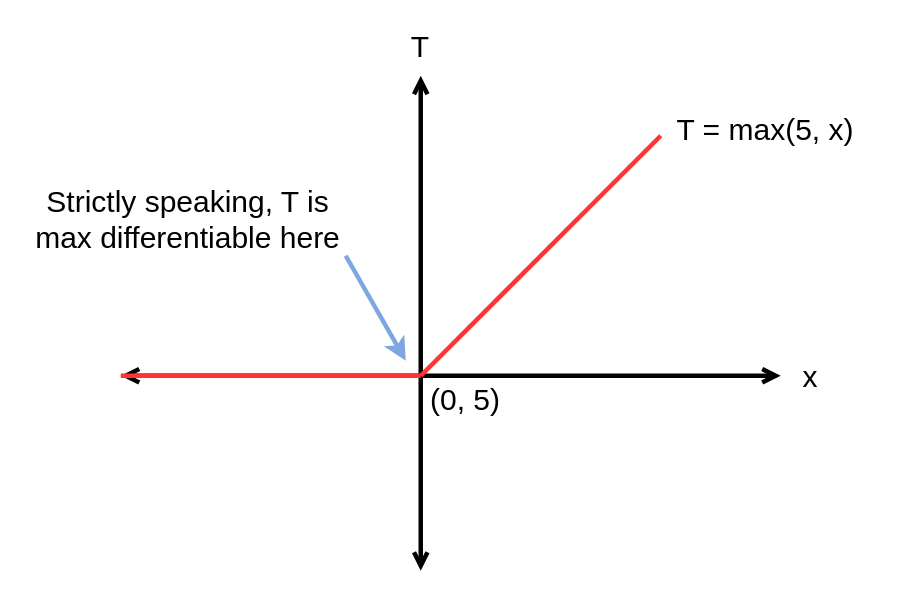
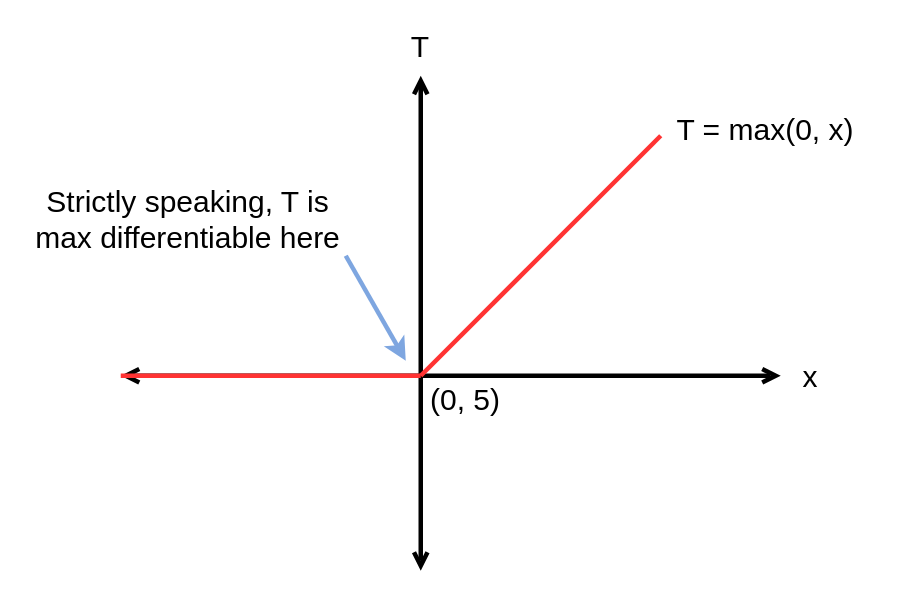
  <mxCell id="0" />
  <mxCell id="1" parent="0" />
  <mxCell id="2" value="" style="endArrow=open;html=1;strokeWidth=3;startArrow=open;startFill=0;endFill=0;" edge="1" parent="1"><mxGeometry width="50" height="50" relative="1" as="geometry"><mxPoint x="280" y="380" as="sourcePoint" /><mxPoint x="280" y="50" as="targetPoint" /></mxGeometry></mxCell>
  <mxCell id="3" value="" style="endArrow=open;html=1;strokeWidth=3;startArrow=open;startFill=0;endFill=0;" edge="1" parent="1"><mxGeometry width="50" height="50" relative="1" as="geometry"><mxPoint x="80" y="250" as="sourcePoint" /><mxPoint x="520" y="250" as="targetPoint" /></mxGeometry></mxCell>
  <mxCell id="4" value="&lt;font style=&quot;font-size: 20px&quot;&gt;T&lt;/font&gt;" style="text;html=1;strokeColor=none;fillColor=none;align=center;verticalAlign=middle;whiteSpace=wrap;rounded=0;" vertex="1" parent="1"><mxGeometry x="260" y="20" width="40" height="20" as="geometry" /></mxCell>
  <mxCell id="5" value="&lt;font style=&quot;font-size: 20px&quot;&gt;x&lt;/font&gt;" style="text;html=1;strokeColor=none;fillColor=none;align=center;verticalAlign=middle;whiteSpace=wrap;rounded=0;" vertex="1" parent="1"><mxGeometry x="520" y="240" width="40" height="20" as="geometry" /></mxCell>
  <mxCell id="6" value="" style="endArrow=none;html=1;strokeWidth=3;strokeColor=#FF3333;" edge="1" parent="1"><mxGeometry width="50" height="50" relative="1" as="geometry"><mxPoint x="80" y="250" as="sourcePoint" /><mxPoint x="280" y="250" as="targetPoint" /></mxGeometry></mxCell>
  <mxCell id="7" value="" style="endArrow=none;html=1;strokeWidth=3;strokeColor=#FF3333;" edge="1" parent="1"><mxGeometry width="50" height="50" relative="1" as="geometry"><mxPoint x="280" y="250" as="sourcePoint" /><mxPoint x="440" y="90" as="targetPoint" /></mxGeometry></mxCell>
- <mxCell id="8" value="&lt;font style=&quot;font-size: 20px&quot;&gt;T = max(5, x)&lt;/font&gt;" style="text;html=1;strokeColor=none;fillColor=none;align=center;verticalAlign=middle;whiteSpace=wrap;rounded=0;" vertex="1" parent="1"><mxGeometry x="440" y="70" width="140" height="30" as="geometry" /></mxCell>
+ <mxCell id="8" value="&lt;font style=&quot;font-size: 20px&quot;&gt;T = max(0, x)&lt;/font&gt;" style="text;html=1;strokeColor=none;fillColor=none;align=center;verticalAlign=middle;whiteSpace=wrap;rounded=0;" vertex="1" parent="1"><mxGeometry x="440" y="70" width="140" height="30" as="geometry" /></mxCell>
  <mxCell id="9" value="&lt;font style=&quot;font-size: 20px&quot;&gt;Strictly speaking, T is max differentiable here&lt;/font&gt;" style="text;html=1;strokeColor=none;fillColor=none;align=center;verticalAlign=middle;whiteSpace=wrap;rounded=0;" vertex="1" parent="1"><mxGeometry x="20" y="120" width="210" height="50" as="geometry" /></mxCell>
  <mxCell id="10" value="" style="endArrow=classic;html=1;strokeWidth=3;exitX=1;exitY=1;exitDx=0;exitDy=0;strokeColor=#7EA6E0;" edge="1" parent="1" source="9"><mxGeometry width="50" height="50" relative="1" as="geometry"><mxPoint x="210" y="220" as="sourcePoint" /><mxPoint x="270" y="240" as="targetPoint" /></mxGeometry></mxCell>
  <mxCell id="11" value="&lt;font style=&quot;font-size: 20px&quot;&gt;(0, 5)&lt;/font&gt;" style="text;html=1;strokeColor=none;fillColor=none;align=center;verticalAlign=middle;whiteSpace=wrap;rounded=0;" vertex="1" parent="1"><mxGeometry x="280" y="250" width="60" height="30" as="geometry" /></mxCell>
